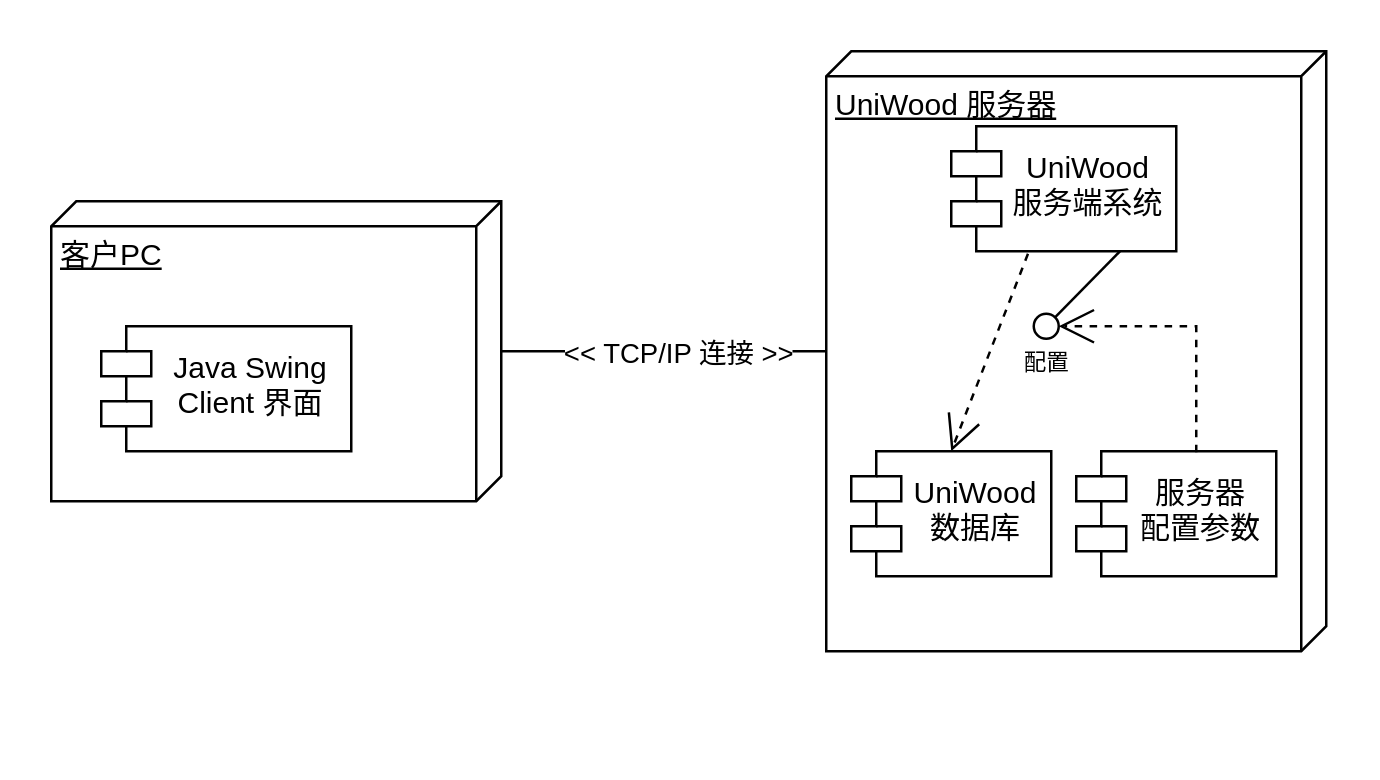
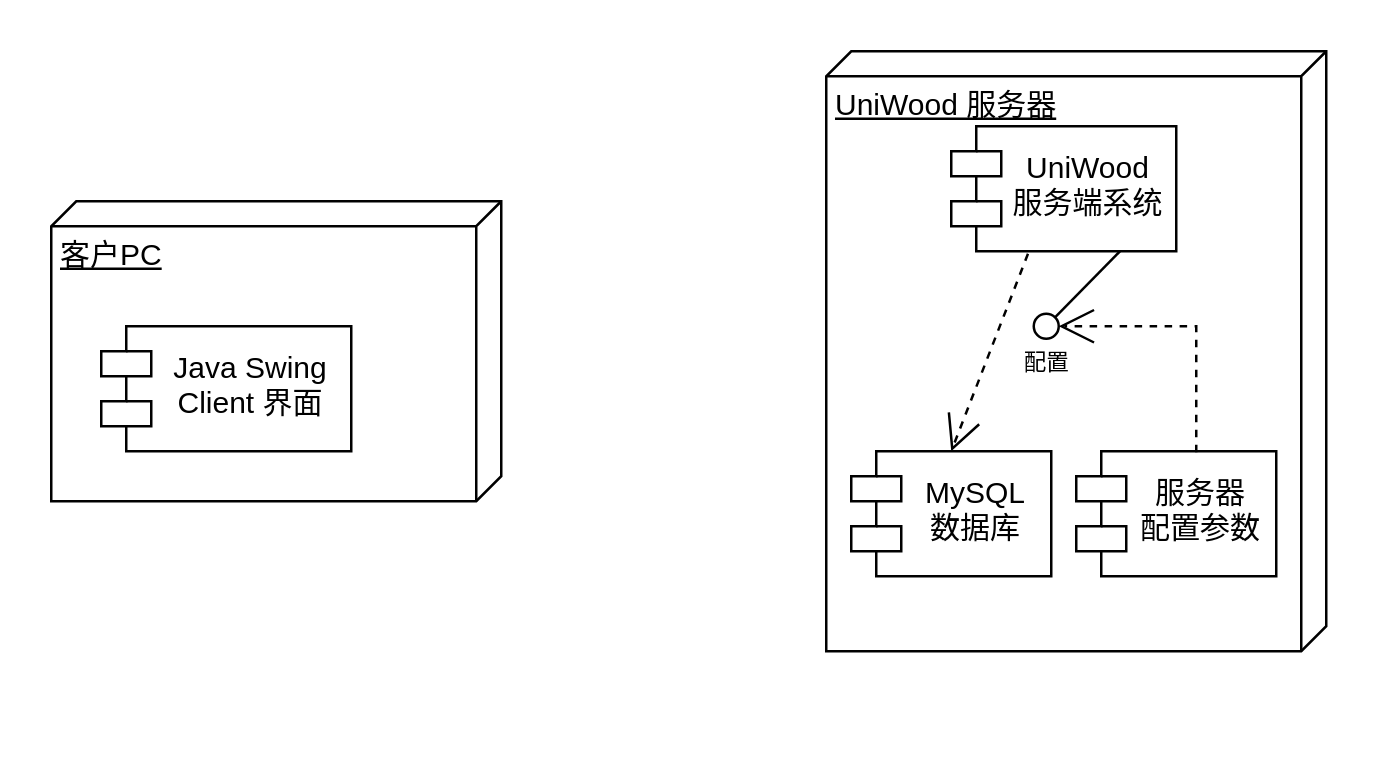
  <mxCell id="0" />
  <mxCell id="1" parent="0" />
  <mxCell id="2" value="客户PC" style="verticalAlign=top;align=left;spacingTop=8;spacingLeft=2;spacingRight=12;shape=cube;size=10;direction=south;fontStyle=4;html=1;whiteSpace=wrap;" vertex="1" parent="1"><mxGeometry x="20" y="80" width="180" height="120" as="geometry" /></mxCell>
  <mxCell id="3" value="Java Swing&lt;br&gt;Client 界面" style="shape=module;align=left;spacingLeft=20;align=center;verticalAlign=top;whiteSpace=wrap;html=1;spacingTop=3;" vertex="1" parent="1"><mxGeometry x="40" y="130" width="100" height="50" as="geometry" /></mxCell>
  <mxCell id="4" value="UniWood 服务器" style="verticalAlign=top;align=left;spacingTop=8;spacingLeft=2;spacingRight=12;shape=cube;size=10;direction=south;fontStyle=4;html=1;whiteSpace=wrap;" vertex="1" parent="1"><mxGeometry x="330" y="20" width="200" height="240" as="geometry" /></mxCell>
- <mxCell id="5" value="" style="endArrow=none;html=1;rounded=0;" edge="1" parent="1" source="4" target="2"><mxGeometry width="50" height="50" relative="1" as="geometry"><mxPoint x="180" y="280" as="sourcePoint" /><mxPoint x="230" y="230" as="targetPoint" /><Array as="points" /></mxGeometry></mxCell>
- <mxCell id="6" value="&amp;lt;&amp;lt; TCP/IP 连接 &amp;gt;&amp;gt;" style="edgeLabel;html=1;align=center;verticalAlign=middle;resizable=0;points=[];" vertex="1" connectable="0" parent="5"><mxGeometry x="-0.078" relative="1" as="geometry"><mxPoint as="offset" /></mxGeometry></mxCell>
  <mxCell id="7" value="服务器&lt;br&gt;配置参数" style="shape=module;align=left;spacingLeft=20;align=center;verticalAlign=top;whiteSpace=wrap;html=1;spacingTop=3;" vertex="1" parent="1"><mxGeometry x="430" y="180" width="80" height="50" as="geometry" /></mxCell>
- <mxCell id="8" value="UniWood&lt;br&gt;数据库" style="shape=module;align=left;spacingLeft=20;align=center;verticalAlign=top;whiteSpace=wrap;html=1;spacingTop=3;" vertex="1" parent="1"><mxGeometry x="340" y="180" width="80" height="50" as="geometry" /></mxCell>
+ <mxCell id="8" value="MySQL&lt;br&gt;数据库" style="shape=module;align=left;spacingLeft=20;align=center;verticalAlign=top;whiteSpace=wrap;html=1;spacingTop=3;" vertex="1" parent="1"><mxGeometry x="340" y="180" width="80" height="50" as="geometry" /></mxCell>
  <mxCell id="9" value="UniWood&lt;br&gt;服务端系统" style="shape=module;align=left;spacingLeft=20;align=center;verticalAlign=top;whiteSpace=wrap;html=1;spacingTop=3;" vertex="1" parent="1"><mxGeometry x="380" y="50" width="90" height="50" as="geometry" /></mxCell>
  <mxCell id="10" value="" style="rounded=0;orthogonalLoop=1;jettySize=auto;html=1;endArrow=oval;endFill=0;sketch=0;sourcePerimeterSpacing=0;targetPerimeterSpacing=0;endSize=10;exitX=0.75;exitY=1;exitDx=0;exitDy=0;" edge="1" parent="1" source="9"><mxGeometry relative="1" as="geometry"><mxPoint x="417.5" y="120" as="sourcePoint" /><mxPoint x="418" y="130" as="targetPoint" /></mxGeometry></mxCell>
  <mxCell id="11" value="配置" style="edgeLabel;html=1;align=center;verticalAlign=middle;resizable=0;points=[];fontSize=9;" vertex="1" connectable="0" parent="10"><mxGeometry x="1" y="3" relative="1" as="geometry"><mxPoint x="-3" y="12" as="offset" /></mxGeometry></mxCell>
  <mxCell id="12" value="" style="ellipse;whiteSpace=wrap;html=1;align=center;aspect=fixed;fillColor=none;strokeColor=none;resizable=0;perimeter=centerPerimeter;rotatable=0;allowArrows=0;points=[];outlineConnect=1;" vertex="1" parent="1"><mxGeometry x="235" y="280" width="10" height="10" as="geometry" /></mxCell>
  <mxCell id="13" value="" style="endArrow=open;endSize=12;dashed=1;html=1;rounded=0;entryX=0.5;entryY=0;entryDx=0;entryDy=0;exitX=0.341;exitY=1.02;exitDx=0;exitDy=0;exitPerimeter=0;" edge="1" parent="1" source="9" target="8"><mxGeometry width="160" relative="1" as="geometry"><mxPoint x="180" y="240" as="sourcePoint" /><mxPoint x="340" y="240" as="targetPoint" /></mxGeometry></mxCell>
  <mxCell id="14" value="" style="endArrow=open;endSize=12;dashed=1;html=1;rounded=0;exitX=0.6;exitY=0.007;exitDx=0;exitDy=0;exitPerimeter=0;" edge="1" parent="1" source="7"><mxGeometry width="160" relative="1" as="geometry"><mxPoint x="464" y="180.35" as="sourcePoint" /><mxPoint x="423" y="130" as="targetPoint" /><Array as="points"><mxPoint x="478" y="130" /></Array></mxGeometry></mxCell>
